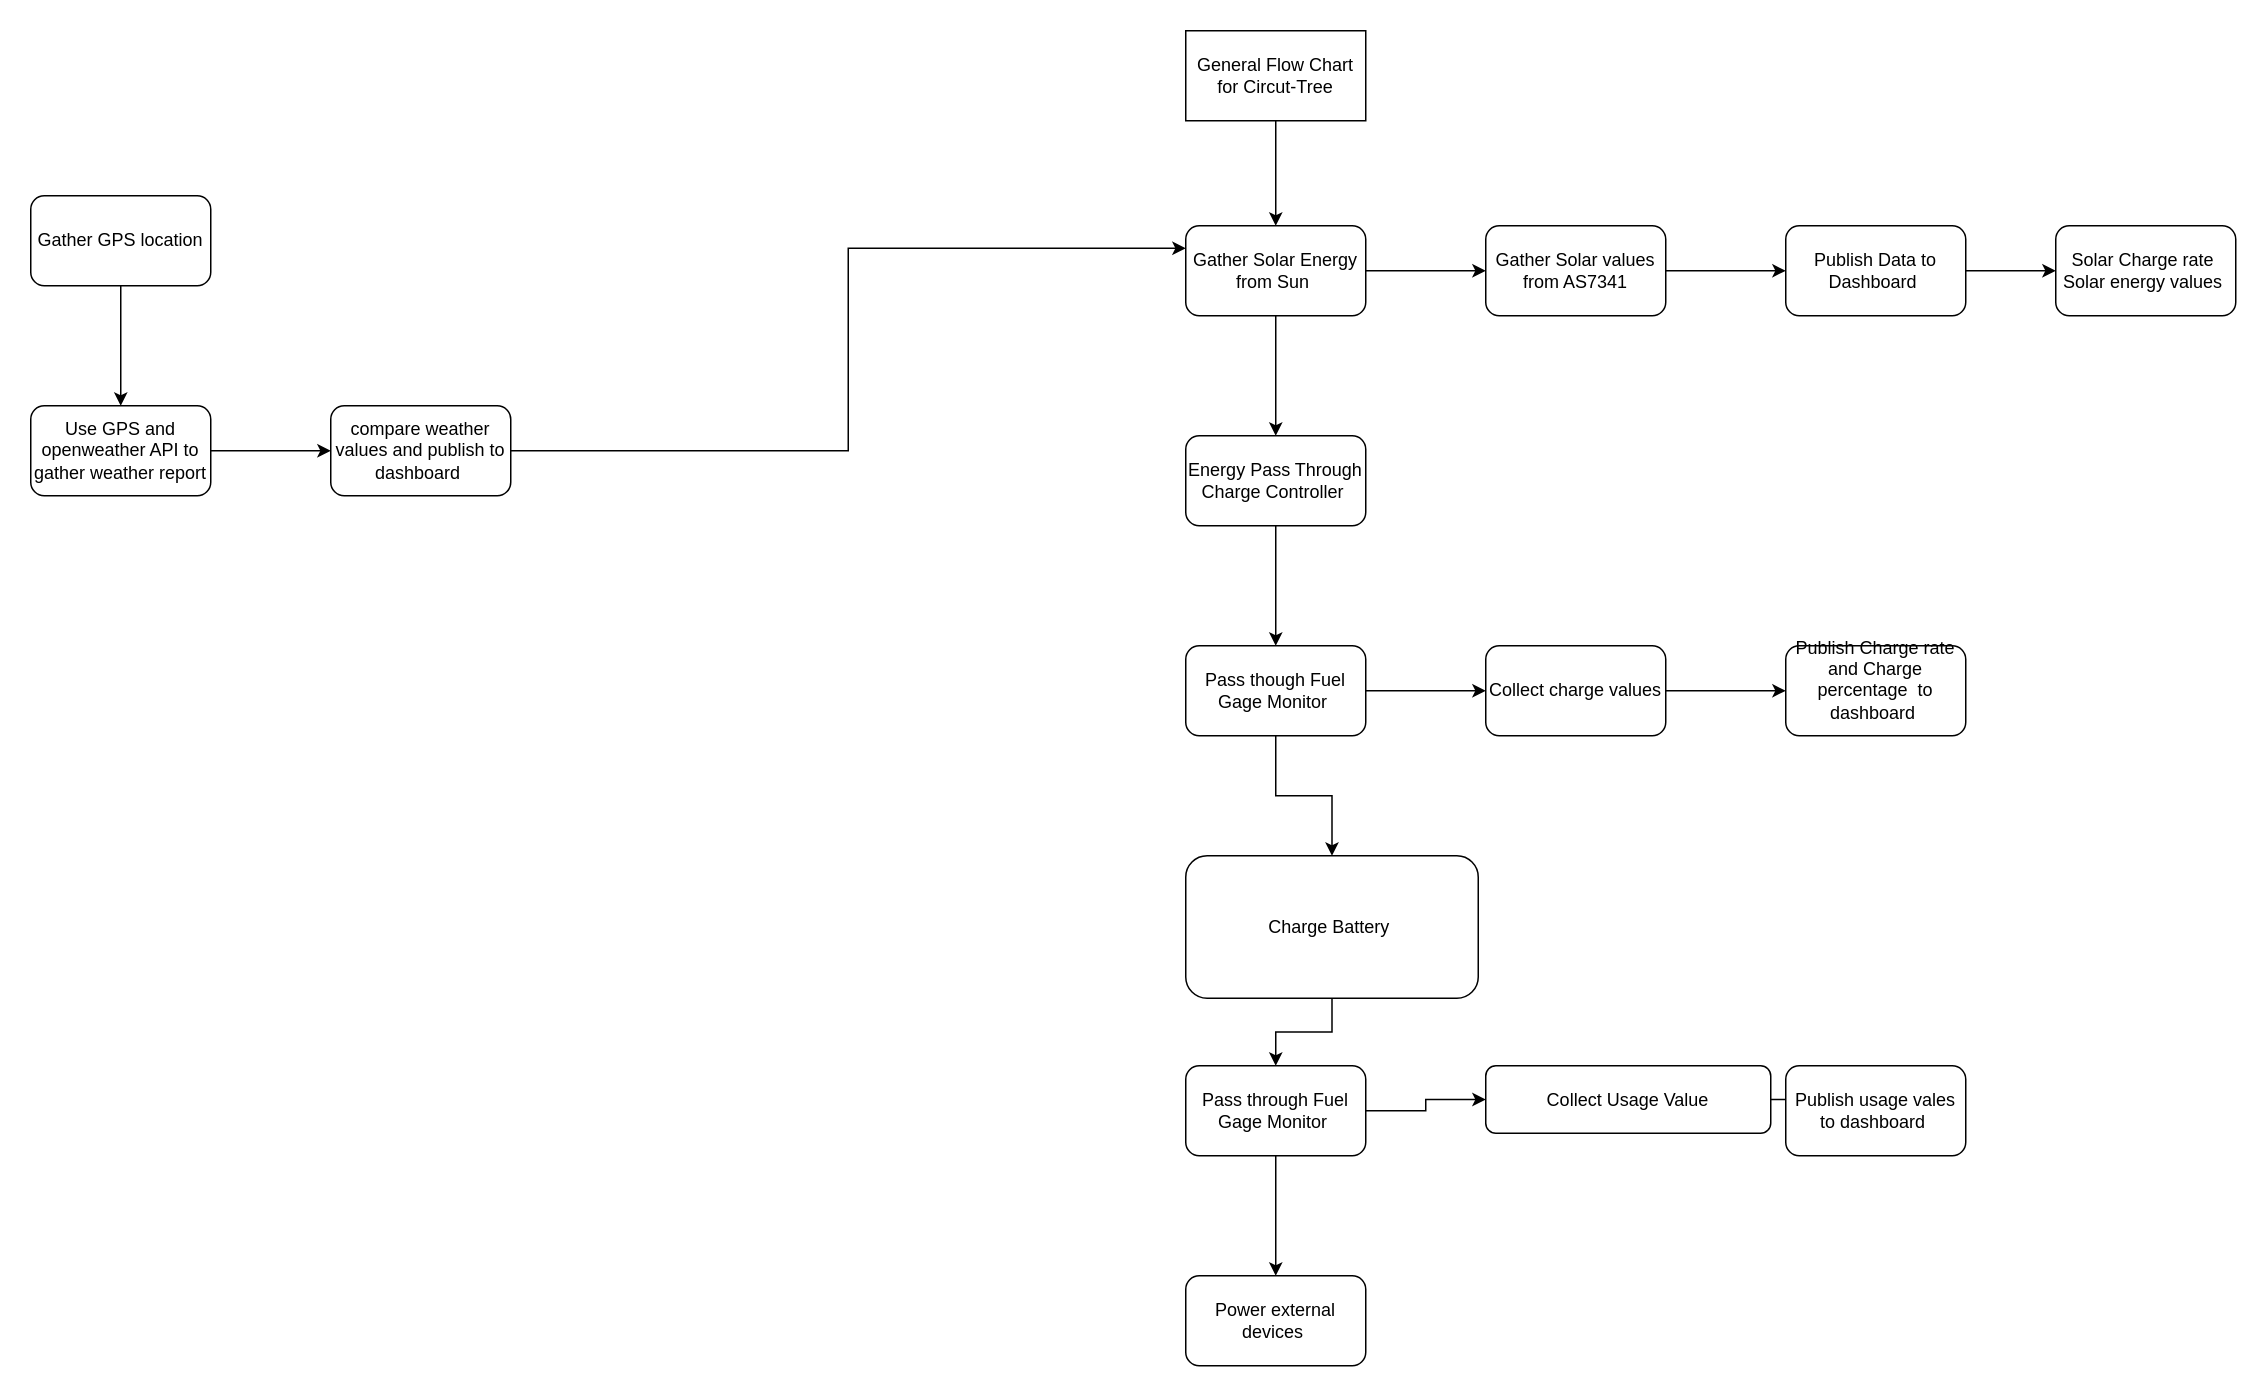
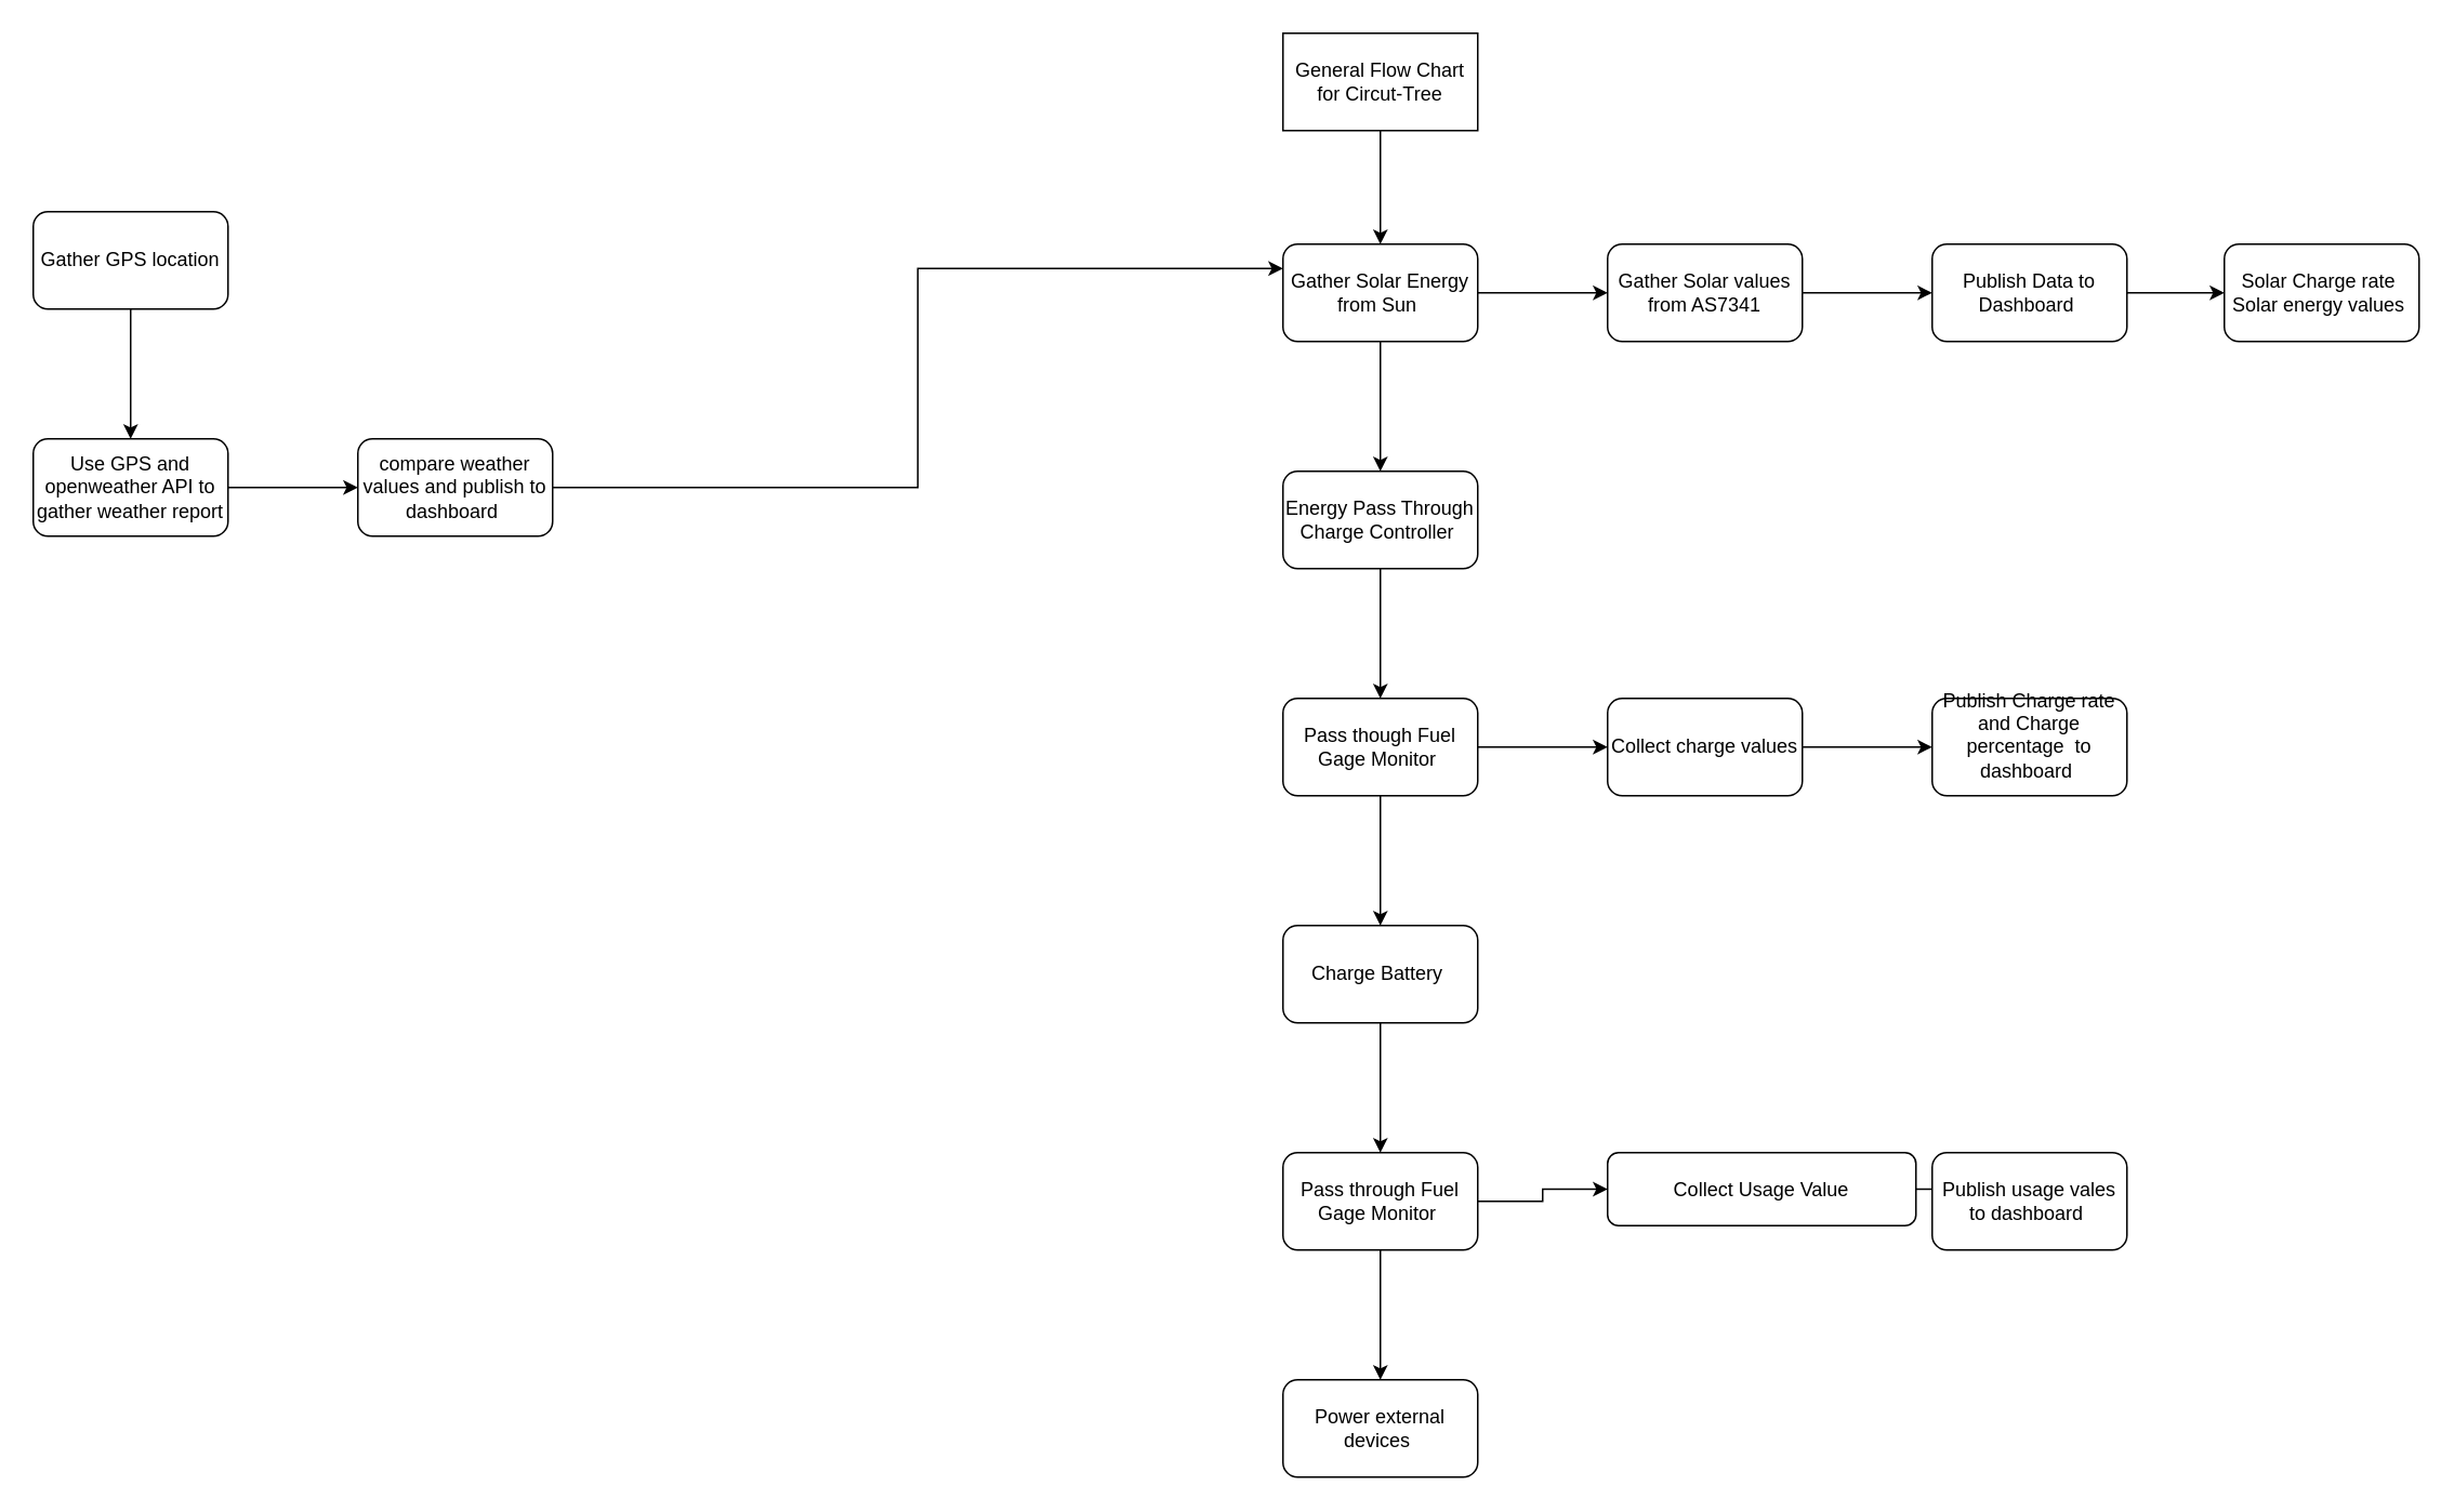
  <mxCell id="0" />
  <mxCell id="1" parent="0" />
  <mxCell id="2" value="" style="edgeStyle=orthogonalEdgeStyle;rounded=0;orthogonalLoop=1;jettySize=auto;html=1;" edge="1" parent="1" source="3" target="6"><mxGeometry relative="1" as="geometry" /></mxCell>
  <mxCell id="3" value="General Flow Chart for Circut-Tree" style="rounded=0;whiteSpace=wrap;html=1;" vertex="1" parent="1"><mxGeometry x="790" y="20" width="120" height="60" as="geometry" /></mxCell>
  <mxCell id="4" value="" style="edgeStyle=orthogonalEdgeStyle;rounded=0;orthogonalLoop=1;jettySize=auto;html=1;" edge="1" parent="1" source="6" target="8"><mxGeometry relative="1" as="geometry" /></mxCell>
  <mxCell id="5" value="" style="edgeStyle=orthogonalEdgeStyle;rounded=0;orthogonalLoop=1;jettySize=auto;html=1;" edge="1" parent="1" source="6" target="18"><mxGeometry relative="1" as="geometry" /></mxCell>
  <mxCell id="6" value="Gather Solar Energy from Sun&amp;nbsp;" style="rounded=1;whiteSpace=wrap;html=1;" vertex="1" parent="1"><mxGeometry x="790" y="150" width="120" height="60" as="geometry" /></mxCell>
  <mxCell id="7" value="" style="edgeStyle=orthogonalEdgeStyle;rounded=0;orthogonalLoop=1;jettySize=auto;html=1;" edge="1" parent="1" source="8" target="11"><mxGeometry relative="1" as="geometry" /></mxCell>
  <mxCell id="8" value="Energy Pass Through Charge Controller&amp;nbsp;" style="whiteSpace=wrap;html=1;rounded=1;" vertex="1" parent="1"><mxGeometry x="790" y="290" width="120" height="60" as="geometry" /></mxCell>
  <mxCell id="9" value="" style="edgeStyle=orthogonalEdgeStyle;rounded=0;orthogonalLoop=1;jettySize=auto;html=1;" edge="1" parent="1" source="11" target="13"><mxGeometry relative="1" as="geometry" /></mxCell>
  <mxCell id="10" value="" style="edgeStyle=orthogonalEdgeStyle;rounded=0;orthogonalLoop=1;jettySize=auto;html=1;" edge="1" parent="1" source="11" target="24"><mxGeometry relative="1" as="geometry" /></mxCell>
  <mxCell id="11" value="Pass though Fuel Gage Monitor&amp;nbsp;" style="whiteSpace=wrap;html=1;rounded=1;" vertex="1" parent="1"><mxGeometry x="790" y="430" width="120" height="60" as="geometry" /></mxCell>
  <mxCell id="12" value="" style="edgeStyle=orthogonalEdgeStyle;rounded=0;orthogonalLoop=1;jettySize=auto;html=1;" edge="1" parent="1" source="13" target="16"><mxGeometry relative="1" as="geometry" /></mxCell>
- <mxCell id="13" value="Charge Battery&amp;nbsp;" style="whiteSpace=wrap;html=1;rounded=1;" vertex="1" parent="1"><mxGeometry x="790" y="570" width="195" height="95" as="geometry" /></mxCell>
+ <mxCell id="13" value="Charge Battery&amp;nbsp;" style="whiteSpace=wrap;html=1;rounded=1;" vertex="1" parent="1"><mxGeometry x="790" y="570" width="120" height="60" as="geometry" /></mxCell>
  <mxCell id="14" value="" style="edgeStyle=orthogonalEdgeStyle;rounded=0;orthogonalLoop=1;jettySize=auto;html=1;" edge="1" parent="1" source="16" target="22"><mxGeometry relative="1" as="geometry" /></mxCell>
  <mxCell id="15" value="" style="edgeStyle=orthogonalEdgeStyle;rounded=0;orthogonalLoop=1;jettySize=auto;html=1;" edge="1" parent="1" source="16" target="27"><mxGeometry relative="1" as="geometry" /></mxCell>
  <mxCell id="16" value="Pass through Fuel Gage Monitor&amp;nbsp;" style="whiteSpace=wrap;html=1;rounded=1;" vertex="1" parent="1"><mxGeometry x="790" y="710" width="120" height="60" as="geometry" /></mxCell>
  <mxCell id="17" value="" style="edgeStyle=orthogonalEdgeStyle;rounded=0;orthogonalLoop=1;jettySize=auto;html=1;" edge="1" parent="1" source="18" target="20"><mxGeometry relative="1" as="geometry" /></mxCell>
  <mxCell id="18" value="Gather Solar values from AS7341" style="whiteSpace=wrap;html=1;rounded=1;" vertex="1" parent="1"><mxGeometry x="990" y="150" width="120" height="60" as="geometry" /></mxCell>
  <mxCell id="19" value="" style="edgeStyle=orthogonalEdgeStyle;rounded=0;orthogonalLoop=1;jettySize=auto;html=1;" edge="1" parent="1" source="20" target="21"><mxGeometry relative="1" as="geometry" /></mxCell>
  <mxCell id="20" value="Publish Data to Dashboard&amp;nbsp;" style="whiteSpace=wrap;html=1;rounded=1;" vertex="1" parent="1"><mxGeometry x="1190" y="150" width="120" height="60" as="geometry" /></mxCell>
  <mxCell id="21" value="Solar Charge rate&amp;nbsp;&lt;div&gt;Solar energy values&amp;nbsp;&lt;/div&gt;" style="whiteSpace=wrap;html=1;rounded=1;" vertex="1" parent="1"><mxGeometry x="1370" y="150" width="120" height="60" as="geometry" /></mxCell>
  <mxCell id="22" value="Power external devices&amp;nbsp;" style="whiteSpace=wrap;html=1;rounded=1;" vertex="1" parent="1"><mxGeometry x="790" y="850" width="120" height="60" as="geometry" /></mxCell>
  <mxCell id="23" value="" style="edgeStyle=orthogonalEdgeStyle;rounded=0;orthogonalLoop=1;jettySize=auto;html=1;" edge="1" parent="1" source="24" target="25"><mxGeometry relative="1" as="geometry" /></mxCell>
  <mxCell id="24" value="Collect charge values" style="whiteSpace=wrap;html=1;rounded=1;" vertex="1" parent="1"><mxGeometry x="990" y="430" width="120" height="60" as="geometry" /></mxCell>
  <mxCell id="25" value="Publish Charge rate&lt;div&gt;and Charge percentage&amp;nbsp; to dashboard&amp;nbsp;&lt;div&gt;&lt;br&gt;&lt;/div&gt;&lt;/div&gt;" style="whiteSpace=wrap;html=1;rounded=1;" vertex="1" parent="1"><mxGeometry x="1190" y="430" width="120" height="60" as="geometry" /></mxCell>
  <mxCell id="26" value="" style="edgeStyle=orthogonalEdgeStyle;rounded=0;orthogonalLoop=1;jettySize=auto;html=1;" edge="1" parent="1" source="27" target="28"><mxGeometry relative="1" as="geometry" /></mxCell>
  <mxCell id="27" value="Collect Usage Value" style="whiteSpace=wrap;html=1;rounded=1;" vertex="1" parent="1"><mxGeometry x="990" y="710" width="190" height="45" as="geometry" /></mxCell>
  <mxCell id="28" value="Publish usage vales to dashboard&amp;nbsp;" style="whiteSpace=wrap;html=1;rounded=1;" vertex="1" parent="1"><mxGeometry x="1190" y="710" width="120" height="60" as="geometry" /></mxCell>
  <mxCell id="29" value="" style="edgeStyle=orthogonalEdgeStyle;rounded=0;orthogonalLoop=1;jettySize=auto;html=1;" edge="1" parent="1" source="30" target="32"><mxGeometry relative="1" as="geometry" /></mxCell>
  <mxCell id="30" value="Gather GPS location" style="rounded=1;whiteSpace=wrap;html=1;" vertex="1" parent="1"><mxGeometry x="20" y="130" width="120" height="60" as="geometry" /></mxCell>
  <mxCell id="31" value="" style="edgeStyle=orthogonalEdgeStyle;rounded=0;orthogonalLoop=1;jettySize=auto;html=1;" edge="1" parent="1" source="32" target="34"><mxGeometry relative="1" as="geometry" /></mxCell>
  <mxCell id="32" value="Use GPS and openweather API to gather weather report" style="whiteSpace=wrap;html=1;rounded=1;" vertex="1" parent="1"><mxGeometry x="20" y="270" width="120" height="60" as="geometry" /></mxCell>
  <mxCell id="33" style="edgeStyle=orthogonalEdgeStyle;rounded=0;orthogonalLoop=1;jettySize=auto;html=1;entryX=0;entryY=0.25;entryDx=0;entryDy=0;" edge="1" parent="1" source="34" target="6"><mxGeometry relative="1" as="geometry"><mxPoint x="420" y="290" as="targetPoint" /></mxGeometry></mxCell>
  <mxCell id="34" value="compare weather values and publish to dashboard&amp;nbsp;" style="whiteSpace=wrap;html=1;rounded=1;" vertex="1" parent="1"><mxGeometry x="220" y="270" width="120" height="60" as="geometry" /></mxCell>
